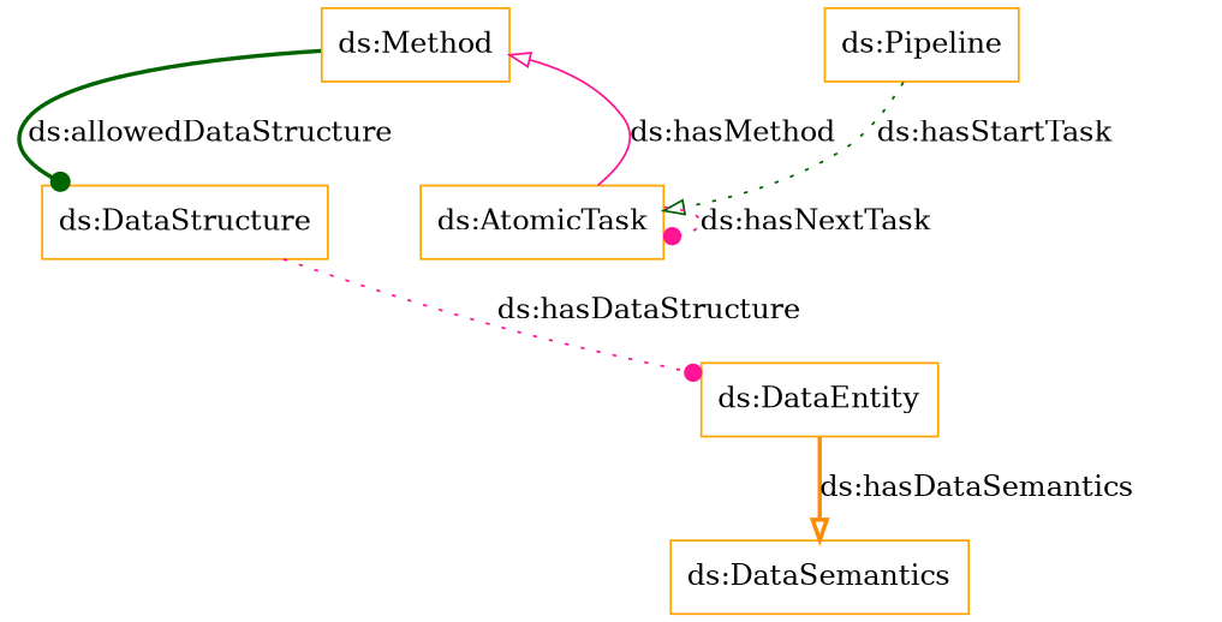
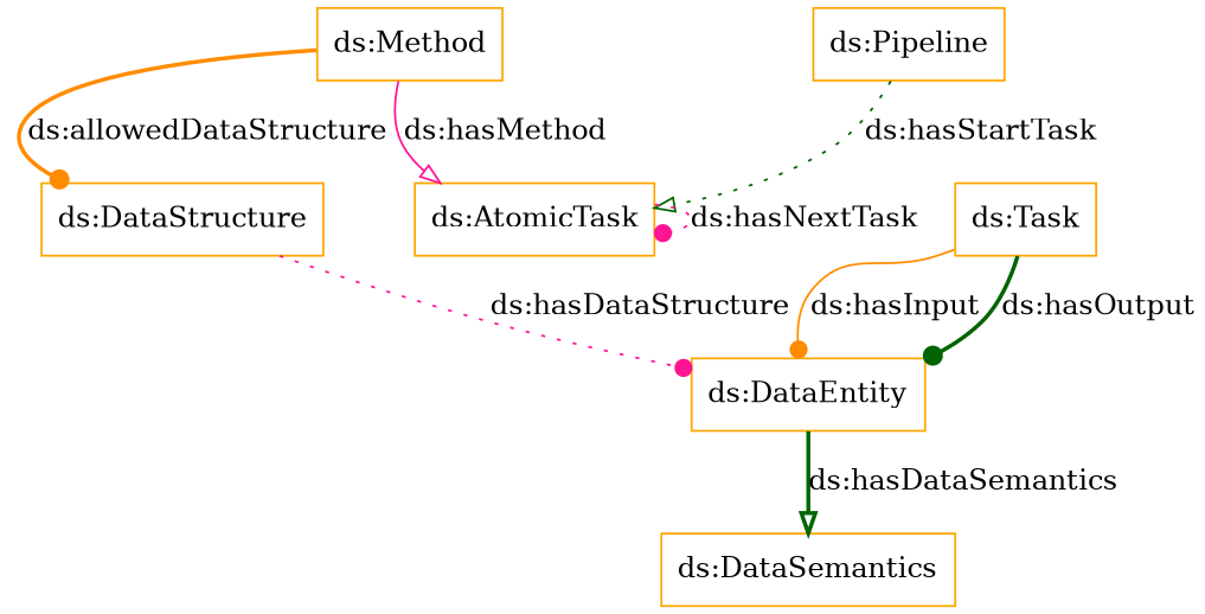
  digraph {
    rankdir=TB
    node [color=orange shape=rectangle]
    edge [arrowhead=dot color=darkgreen style=bold]
    "ds:Method"
    "ds:DataStructure"
    "ds:DataEntity"
    "ds:Pipeline"
    "ds:AtomicTask"
    "ds:DataSemantics"
-   "ds:Method" -> "ds:DataStructure" [label="ds:allowedDataStructure"]
+   "ds:Task"
+   "ds:Method" -> "ds:DataStructure" [color=darkorange label="ds:allowedDataStructure"]
    "ds:DataStructure" -> "ds:DataEntity" [color=deeppink label="ds:hasDataStructure" style=dotted]
-   "ds:DataEntity" -> "ds:DataSemantics" [arrowhead=onormal color=darkorange label="ds:hasDataSemantics"]
+   "ds:DataEntity" -> "ds:DataSemantics" [arrowhead=onormal label="ds:hasDataSemantics"]
    "ds:Pipeline" -> "ds:AtomicTask" [arrowhead=onormal label="ds:hasStartTask" style=dotted]
-   "ds:AtomicTask" -> "ds:Method" [arrowhead=onormal color=deeppink label="ds:hasMethod" style=solid]
+   "ds:Method" -> "ds:AtomicTask" [arrowhead=onormal color=deeppink label="ds:hasMethod" style=solid]
    "ds:AtomicTask" -> "ds:AtomicTask" [color=deeppink label="ds:hasNextTask" style=dotted]
+   "ds:Task" -> "ds:DataEntity" [color=darkorange label="ds:hasInput" style=solid]
+   "ds:Task" -> "ds:DataEntity" [label="ds:hasOutput"]
  }
